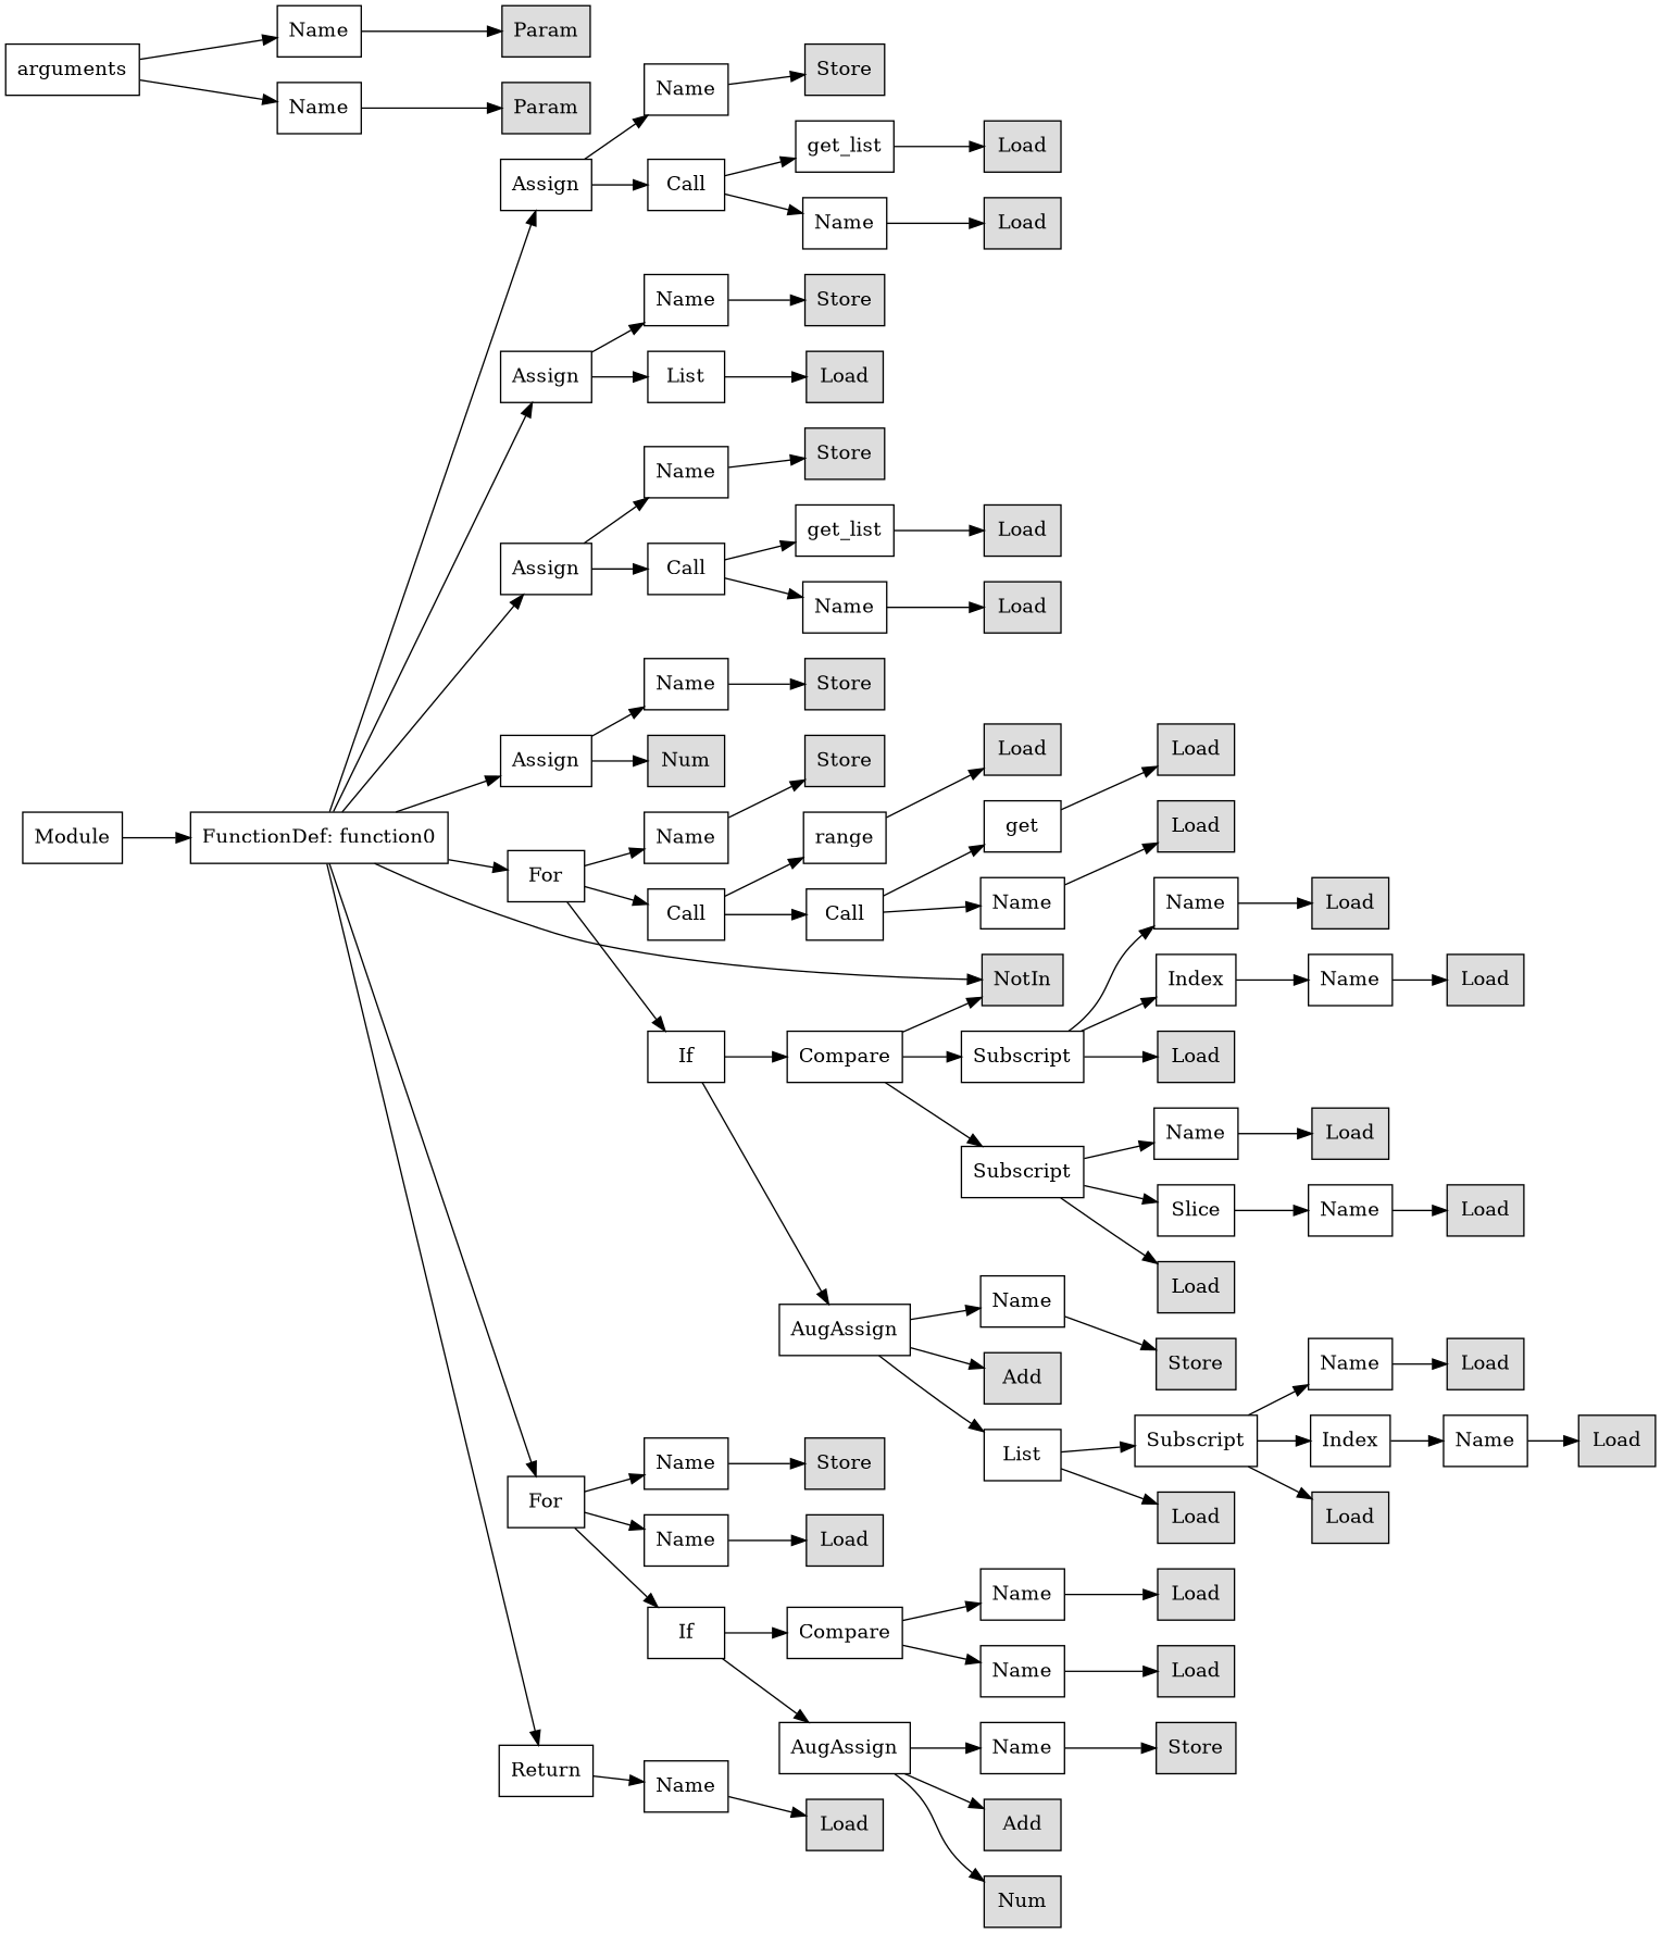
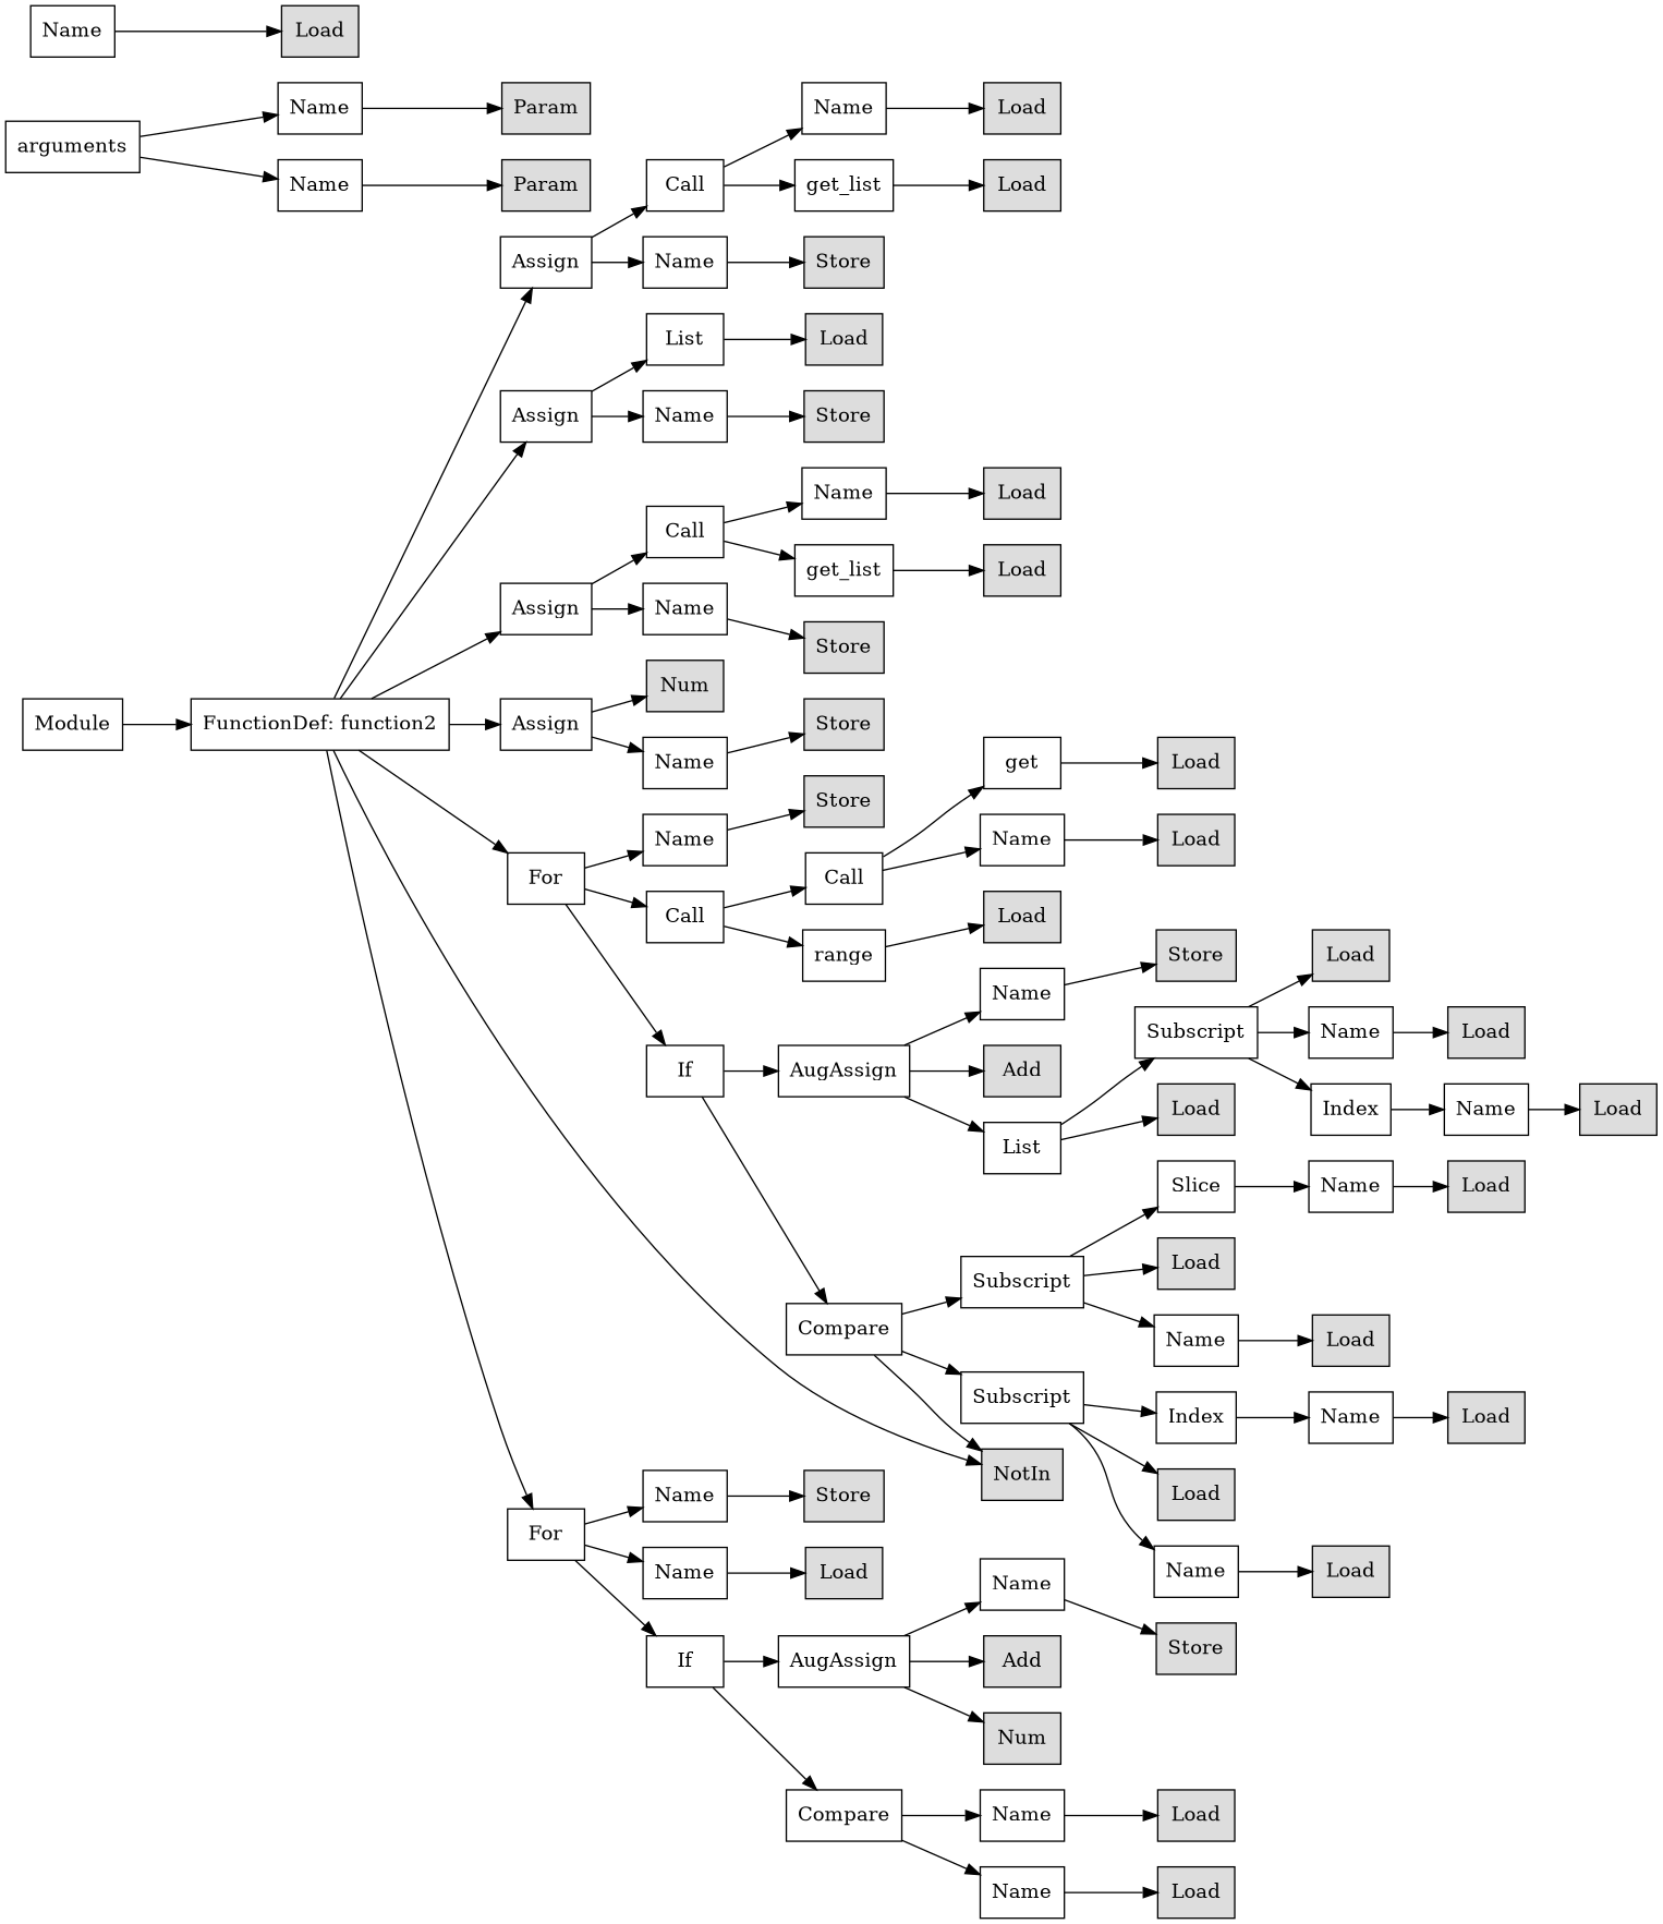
  digraph {
    rankdir=LR
    node [shape=rect]
    n1 [label=Module]
-   n2 [label="FunctionDef: function0"]
+   n2 [label="FunctionDef: function2"]
    n3 [label=Assign]
    n4 [label=Assign]
    n5 [label=Assign]
    n6 [label=Assign]
    n7 [label=For]
    n8 [label=For]
-   n9 [label=Return]
    n10 [fillcolor="#dddddd" label=NotIn style=filled]
    n11 [label=arguments]
    n12 [label=Name]
    n13 [label=Name]
    n14 [label=Name]
    n15 [label=Call]
    n16 [label=Name]
    n17 [label=List]
    n18 [label=Name]
    n19 [label=Call]
    n20 [label=Name]
    n21 [fillcolor="#dddddd" label=Num style=filled]
    n22 [label=Name]
    n23 [label=Call]
    n24 [label=If]
    n25 [label=Name]
    n26 [label=Name]
    n27 [label=If]
    n28 [label=Name]
    n29 [fillcolor="#dddddd" label=Param style=filled]
    n30 [fillcolor="#dddddd" label=Param style=filled]
    n31 [fillcolor="#dddddd" label=Store style=filled]
    n32 [label=get_list]
    n33 [label=Name]
    n34 [fillcolor="#dddddd" label=Store style=filled]
    n35 [fillcolor="#dddddd" label=Load style=filled]
    n36 [fillcolor="#dddddd" label=Store style=filled]
    n37 [label=get_list]
    n38 [label=Name]
    n39 [fillcolor="#dddddd" label=Store style=filled]
    n40 [fillcolor="#dddddd" label=Store style=filled]
    n41 [label=range]
    n42 [label=Call]
    n43 [label=Compare]
    n44 [label=AugAssign]
    n45 [fillcolor="#dddddd" label=Store style=filled]
    n46 [fillcolor="#dddddd" label=Load style=filled]
    n47 [label=Compare]
    n48 [label=AugAssign]
    n49 [fillcolor="#dddddd" label=Load style=filled]
    n50 [fillcolor="#dddddd" label=Load style=filled]
    n51 [fillcolor="#dddddd" label=Load style=filled]
    n52 [fillcolor="#dddddd" label=Load style=filled]
    n53 [fillcolor="#dddddd" label=Load style=filled]
    n54 [fillcolor="#dddddd" label=Load style=filled]
    n55 [label=get]
    n56 [label=Name]
    n57 [label=Subscript]
    n58 [label=Subscript]
    n59 [label=Name]
    n60 [fillcolor="#dddddd" label=Add style=filled]
    n61 [label=List]
    n62 [label=Name]
    n63 [label=Name]
    n64 [label=Name]
    n65 [fillcolor="#dddddd" label=Add style=filled]
    n66 [fillcolor="#dddddd" label=Num style=filled]
    n67 [fillcolor="#dddddd" label=Load style=filled]
    n68 [fillcolor="#dddddd" label=Load style=filled]
    n69 [label=Name]
    n70 [label=Index]
    n71 [fillcolor="#dddddd" label=Load style=filled]
    n72 [label=Name]
    n73 [label=Slice]
    n74 [fillcolor="#dddddd" label=Load style=filled]
    n75 [fillcolor="#dddddd" label=Store style=filled]
    n76 [label=Subscript]
    n77 [fillcolor="#dddddd" label=Load style=filled]
    n78 [fillcolor="#dddddd" label=Load style=filled]
    n79 [fillcolor="#dddddd" label=Load style=filled]
    n80 [fillcolor="#dddddd" label=Store style=filled]
    n81 [fillcolor="#dddddd" label=Load style=filled]
    n82 [label=Name]
    n83 [fillcolor="#dddddd" label=Load style=filled]
    n84 [label=Name]
    n85 [label=Name]
    n86 [label=Index]
    n87 [fillcolor="#dddddd" label=Load style=filled]
    n88 [fillcolor="#dddddd" label=Load style=filled]
    n89 [fillcolor="#dddddd" label=Load style=filled]
    n90 [fillcolor="#dddddd" label=Load style=filled]
    n91 [label=Name]
    n92 [fillcolor="#dddddd" label=Load style=filled]
    n1 -> n2
    n2 -> n3
    n2 -> n4
    n2 -> n5
    n2 -> n6
    n2 -> n7
    n2 -> n8
-   n2 -> n9
    n2 -> n10
    n3 -> n14
    n3 -> n15
    n4 -> n16
    n4 -> n17
    n5 -> n18
    n5 -> n19
    n6 -> n20
    n6 -> n21
    n7 -> n22
    n7 -> n23
    n7 -> n24
    n8 -> n25
    n8 -> n26
    n8 -> n27
-   n9 -> n28
    n11 -> n12
    n11 -> n13
    n12 -> n29
    n13 -> n30
    n14 -> n31
    n15 -> n32
    n15 -> n33
    n16 -> n34
    n17 -> n35
    n18 -> n36
    n19 -> n37
    n19 -> n38
    n20 -> n39
    n22 -> n40
    n23 -> n41
    n23 -> n42
    n24 -> n43
    n24 -> n44
    n25 -> n45
    n26 -> n46
    n27 -> n47
    n27 -> n48
    n28 -> n49
    n32 -> n50
    n33 -> n51
    n37 -> n52
    n38 -> n53
    n41 -> n54
    n42 -> n55
    n42 -> n56
    n43 -> n10
    n43 -> n57
    n43 -> n58
    n44 -> n59
    n44 -> n60
    n44 -> n61
    n47 -> n62
    n47 -> n63
    n48 -> n64
    n48 -> n65
    n48 -> n66
    n55 -> n67
    n56 -> n68
    n57 -> n69
    n57 -> n70
    n57 -> n71
    n58 -> n72
    n58 -> n73
    n58 -> n74
    n59 -> n75
    n61 -> n76
    n61 -> n77
    n62 -> n78
    n63 -> n79
    n64 -> n80
    n69 -> n81
    n70 -> n82
    n72 -> n83
    n73 -> n84
    n76 -> n85
    n76 -> n86
    n76 -> n87
    n82 -> n88
    n84 -> n89
    n85 -> n90
    n86 -> n91
    n91 -> n92
  }
